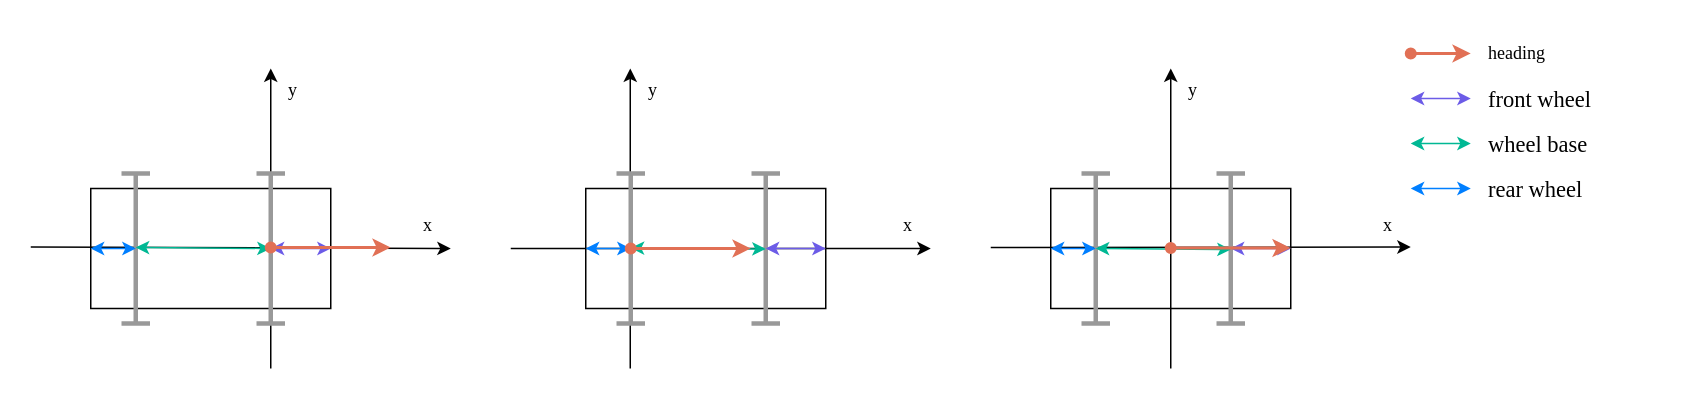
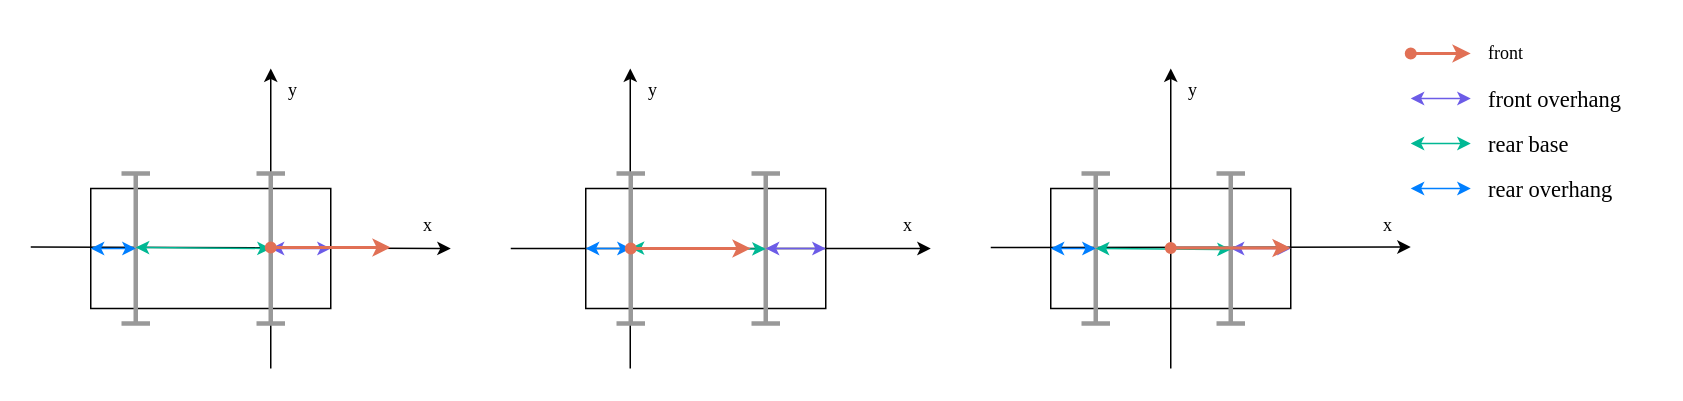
  <mxCell id="0" />
  <mxCell id="1" parent="0" />
  <mxCell id="2" value="" style="rounded=0;whiteSpace=wrap;html=1;fillColor=none;" vertex="1" parent="1"><mxGeometry x="390" y="125" width="160" height="80" as="geometry" /></mxCell>
  <mxCell id="3" value="" style="endArrow=classic;html=1;rounded=0;" edge="1" parent="1"><mxGeometry width="50" height="50" relative="1" as="geometry"><mxPoint x="20" y="164" as="sourcePoint" /><mxPoint x="300" y="165" as="targetPoint" /></mxGeometry></mxCell>
  <mxCell id="4" value="" style="endArrow=classic;html=1;rounded=0;" edge="1" parent="1"><mxGeometry width="50" height="50" relative="1" as="geometry"><mxPoint x="340" y="165" as="sourcePoint" /><mxPoint x="620" y="165" as="targetPoint" /></mxGeometry></mxCell>
  <mxCell id="5" value="" style="endArrow=classic;html=1;rounded=0;" edge="1" parent="1"><mxGeometry width="50" height="50" relative="1" as="geometry"><mxPoint x="660" y="164.33" as="sourcePoint" /><mxPoint x="940" y="164" as="targetPoint" /></mxGeometry></mxCell>
  <mxCell id="6" value="" style="endArrow=classic;html=1;rounded=0;" edge="1" parent="1"><mxGeometry width="50" height="50" relative="1" as="geometry"><mxPoint x="180" y="245" as="sourcePoint" /><mxPoint x="180" y="45" as="targetPoint" /></mxGeometry></mxCell>
  <mxCell id="7" value="" style="endArrow=classic;html=1;rounded=0;" edge="1" parent="1"><mxGeometry width="50" height="50" relative="1" as="geometry"><mxPoint x="419.67" y="245" as="sourcePoint" /><mxPoint x="419.67" y="45" as="targetPoint" /></mxGeometry></mxCell>
  <mxCell id="8" value="" style="endArrow=classic;html=1;rounded=0;" edge="1" parent="1"><mxGeometry width="50" height="50" relative="1" as="geometry"><mxPoint x="780" y="245" as="sourcePoint" /><mxPoint x="780" y="45" as="targetPoint" /></mxGeometry></mxCell>
  <mxCell id="9" value="" style="rounded=0;whiteSpace=wrap;html=1;fillColor=none;" vertex="1" parent="1"><mxGeometry x="60" y="125" width="160" height="80" as="geometry" /></mxCell>
  <mxCell id="10" value="x" style="text;html=1;strokeColor=none;fillColor=none;align=center;verticalAlign=middle;whiteSpace=wrap;rounded=0;fontFamily=Times New Roman;" vertex="1" parent="1"><mxGeometry x="270" y="135" width="30" height="30" as="geometry" /></mxCell>
  <mxCell id="11" value="x" style="text;html=1;strokeColor=none;fillColor=none;align=center;verticalAlign=middle;whiteSpace=wrap;rounded=0;fontFamily=Times New Roman;" vertex="1" parent="1"><mxGeometry x="590" y="135" width="30" height="30" as="geometry" /></mxCell>
  <mxCell id="12" value="x" style="text;html=1;strokeColor=none;fillColor=none;align=center;verticalAlign=middle;whiteSpace=wrap;rounded=0;fontFamily=Times New Roman;" vertex="1" parent="1"><mxGeometry x="910" y="135" width="30" height="30" as="geometry" /></mxCell>
  <mxCell id="13" value="" style="rounded=0;whiteSpace=wrap;html=1;fillColor=none;" vertex="1" parent="1"><mxGeometry x="700" y="125" width="160" height="80" as="geometry" /></mxCell>
  <mxCell id="14" value="" style="endArrow=baseDash;html=1;rounded=0;entryX=0.25;entryY=0;entryDx=0;entryDy=0;strokeColor=#999999;startArrow=baseDash;startFill=0;endFill=0;strokeWidth=3;endSize=15;startSize=15;" edge="1" parent="1"><mxGeometry width="50" height="50" relative="1" as="geometry"><mxPoint x="90" y="215" as="sourcePoint" /><mxPoint x="90" y="115" as="targetPoint" /></mxGeometry></mxCell>
  <mxCell id="15" value="" style="endArrow=baseDash;html=1;rounded=0;entryX=0.25;entryY=0;entryDx=0;entryDy=0;strokeColor=#999999;startArrow=baseDash;startFill=0;endFill=0;strokeWidth=3;endSize=15;startSize=15;" edge="1" parent="1"><mxGeometry width="50" height="50" relative="1" as="geometry"><mxPoint x="180" y="215" as="sourcePoint" /><mxPoint x="180" y="115" as="targetPoint" /></mxGeometry></mxCell>
  <mxCell id="16" value="y" style="text;html=1;strokeColor=none;fillColor=none;align=center;verticalAlign=middle;whiteSpace=wrap;rounded=0;fontFamily=Times New Roman;" vertex="1" parent="1"><mxGeometry x="180" y="45" width="30" height="30" as="geometry" /></mxCell>
  <mxCell id="17" value="y" style="text;html=1;strokeColor=none;fillColor=none;align=center;verticalAlign=middle;whiteSpace=wrap;rounded=0;fontFamily=Times New Roman;" vertex="1" parent="1"><mxGeometry x="420" y="45" width="30" height="30" as="geometry" /></mxCell>
  <mxCell id="18" value="y" style="text;html=1;strokeColor=none;fillColor=none;align=center;verticalAlign=middle;whiteSpace=wrap;rounded=0;fontFamily=Times New Roman;" vertex="1" parent="1"><mxGeometry x="780" y="45" width="30" height="30" as="geometry" /></mxCell>
  <mxCell id="19" value="" style="endArrow=baseDash;html=1;rounded=0;entryX=0.25;entryY=0;entryDx=0;entryDy=0;strokeColor=#999999;startArrow=baseDash;startFill=0;endFill=0;strokeWidth=3;endSize=15;startSize=15;" edge="1" parent="1"><mxGeometry width="50" height="50" relative="1" as="geometry"><mxPoint x="420" y="215" as="sourcePoint" /><mxPoint x="420" y="115" as="targetPoint" /></mxGeometry></mxCell>
  <mxCell id="20" value="" style="endArrow=baseDash;html=1;rounded=0;entryX=0.25;entryY=0;entryDx=0;entryDy=0;strokeColor=#999999;startArrow=baseDash;startFill=0;endFill=0;strokeWidth=3;endSize=15;startSize=15;" edge="1" parent="1"><mxGeometry width="50" height="50" relative="1" as="geometry"><mxPoint x="510" y="215" as="sourcePoint" /><mxPoint x="510" y="115" as="targetPoint" /></mxGeometry></mxCell>
  <mxCell id="21" value="" style="endArrow=baseDash;html=1;rounded=0;entryX=0.25;entryY=0;entryDx=0;entryDy=0;strokeColor=#999999;startArrow=baseDash;startFill=0;endFill=0;strokeWidth=3;endSize=15;startSize=15;" edge="1" parent="1"><mxGeometry width="50" height="50" relative="1" as="geometry"><mxPoint x="730" y="215" as="sourcePoint" /><mxPoint x="730" y="115" as="targetPoint" /></mxGeometry></mxCell>
  <mxCell id="22" value="" style="endArrow=baseDash;html=1;rounded=0;entryX=0.25;entryY=0;entryDx=0;entryDy=0;strokeColor=#999999;startArrow=baseDash;startFill=0;endFill=0;strokeWidth=3;endSize=15;startSize=15;" edge="1" parent="1"><mxGeometry width="50" height="50" relative="1" as="geometry"><mxPoint x="820" y="215" as="sourcePoint" /><mxPoint x="820" y="115" as="targetPoint" /></mxGeometry></mxCell>
  <mxCell id="23" value="" style="endArrow=classic;html=1;rounded=0;strokeColor=#E17055;startArrow=oval;startFill=1;strokeWidth=2;" edge="1" parent="1"><mxGeometry width="50" height="50" relative="1" as="geometry"><mxPoint x="940" y="35" as="sourcePoint" /><mxPoint x="980" y="35" as="targetPoint" /></mxGeometry></mxCell>
- <mxCell id="24" value="&lt;font style=&quot;font-size: 12px;&quot;&gt;heading&lt;/font&gt;" style="text;html=1;strokeColor=none;fillColor=none;align=left;verticalAlign=middle;whiteSpace=wrap;rounded=0;fontFamily=Times New Roman;fontSize=12;" vertex="1" parent="1"><mxGeometry x="990" y="20" width="60" height="30" as="geometry" /></mxCell>
+ <mxCell id="24" value="&lt;font style=&quot;font-size: 12px;&quot;&gt;front&lt;/font&gt;" style="text;html=1;strokeColor=none;fillColor=none;align=left;verticalAlign=middle;whiteSpace=wrap;rounded=0;fontFamily=Times New Roman;fontSize=12;" vertex="1" parent="1"><mxGeometry x="990" y="20" width="60" height="30" as="geometry" /></mxCell>
  <mxCell id="25" value="" style="endArrow=classic;startArrow=classic;html=1;rounded=0;fontColor=#007FFF;strokeColor=#007FFF;" edge="1" parent="1"><mxGeometry width="50" height="50" relative="1" as="geometry"><mxPoint x="60" y="165" as="sourcePoint" /><mxPoint x="90" y="165" as="targetPoint" /></mxGeometry></mxCell>
  <mxCell id="26" value="" style="endArrow=classic;startArrow=classic;html=1;rounded=0;fontColor=#007FFF;strokeColor=#007FFF;" edge="1" parent="1"><mxGeometry width="50" height="50" relative="1" as="geometry"><mxPoint x="390" y="165" as="sourcePoint" /><mxPoint x="420" y="165" as="targetPoint" /></mxGeometry></mxCell>
  <mxCell id="27" value="" style="endArrow=classic;startArrow=classic;html=1;rounded=0;fontColor=#007FFF;strokeColor=#007FFF;" edge="1" parent="1"><mxGeometry width="50" height="50" relative="1" as="geometry"><mxPoint x="700" y="165" as="sourcePoint" /><mxPoint x="730" y="165" as="targetPoint" /></mxGeometry></mxCell>
  <mxCell id="28" value="" style="endArrow=classic;startArrow=classic;html=1;rounded=0;fontColor=#007FFF;strokeColor=#007FFF;" edge="1" parent="1"><mxGeometry width="50" height="50" relative="1" as="geometry"><mxPoint x="940" y="125" as="sourcePoint" /><mxPoint x="980" y="125" as="targetPoint" /></mxGeometry></mxCell>
- <mxCell id="29" value="&lt;font style=&quot;font-size: 15px;&quot;&gt;rear wheel&lt;/font&gt;" style="text;html=1;strokeColor=none;fillColor=none;align=left;verticalAlign=top;whiteSpace=wrap;rounded=0;fontFamily=Times New Roman;" vertex="1" parent="1"><mxGeometry x="990" y="110" width="110" height="30" as="geometry" /></mxCell>
+ <mxCell id="29" value="&lt;font style=&quot;font-size: 15px;&quot;&gt;rear overhang&lt;/font&gt;" style="text;html=1;strokeColor=none;fillColor=none;align=left;verticalAlign=top;whiteSpace=wrap;rounded=0;fontFamily=Times New Roman;" vertex="1" parent="1"><mxGeometry x="990" y="110" width="110" height="30" as="geometry" /></mxCell>
  <mxCell id="30" value="" style="endArrow=classic;startArrow=classic;html=1;rounded=0;strokeColor=#00B894;" edge="1" parent="1"><mxGeometry width="50" height="50" relative="1" as="geometry"><mxPoint x="90" y="164.33" as="sourcePoint" /><mxPoint x="180" y="165" as="targetPoint" /></mxGeometry></mxCell>
  <mxCell id="31" value="" style="endArrow=classic;startArrow=classic;html=1;rounded=0;strokeColor=#00B894;" edge="1" parent="1"><mxGeometry width="50" height="50" relative="1" as="geometry"><mxPoint x="420" y="164.67" as="sourcePoint" /><mxPoint x="510" y="165.34" as="targetPoint" /></mxGeometry></mxCell>
  <mxCell id="32" value="" style="endArrow=classic;startArrow=classic;html=1;rounded=0;strokeColor=#00B894;" edge="1" parent="1"><mxGeometry width="50" height="50" relative="1" as="geometry"><mxPoint x="730" y="165" as="sourcePoint" /><mxPoint x="820" y="165.67" as="targetPoint" /></mxGeometry></mxCell>
  <mxCell id="33" value="" style="endArrow=classic;html=1;rounded=0;strokeColor=#E17055;startArrow=oval;startFill=1;strokeWidth=2;" edge="1" parent="1"><mxGeometry width="50" height="50" relative="1" as="geometry"><mxPoint x="420" y="165" as="sourcePoint" /><mxPoint x="500" y="165" as="targetPoint" /></mxGeometry></mxCell>
  <mxCell id="34" value="" style="endArrow=classic;startArrow=classic;html=1;rounded=0;strokeColor=#00B894;" edge="1" parent="1"><mxGeometry width="50" height="50" relative="1" as="geometry"><mxPoint x="940" y="95" as="sourcePoint" /><mxPoint x="980" y="95" as="targetPoint" /></mxGeometry></mxCell>
- <mxCell id="35" value="&lt;font style=&quot;font-size: 15px;&quot;&gt;wheel base&lt;/font&gt;" style="text;html=1;strokeColor=none;fillColor=none;align=left;verticalAlign=top;whiteSpace=wrap;rounded=0;fontFamily=Times New Roman;" vertex="1" parent="1"><mxGeometry x="990" y="80" width="110" height="30" as="geometry" /></mxCell>
+ <mxCell id="35" value="&lt;font style=&quot;font-size: 15px;&quot;&gt;rear base&lt;/font&gt;" style="text;html=1;strokeColor=none;fillColor=none;align=left;verticalAlign=top;whiteSpace=wrap;rounded=0;fontFamily=Times New Roman;" vertex="1" parent="1"><mxGeometry x="990" y="80" width="110" height="30" as="geometry" /></mxCell>
  <mxCell id="36" value="" style="endArrow=classic;startArrow=classic;html=1;rounded=0;strokeColor=#6C5CE7;" edge="1" parent="1"><mxGeometry width="50" height="50" relative="1" as="geometry"><mxPoint x="180" y="165" as="sourcePoint" /><mxPoint x="220" y="165" as="targetPoint" /></mxGeometry></mxCell>
  <mxCell id="37" value="" style="endArrow=classic;startArrow=classic;html=1;rounded=0;strokeColor=#6C5CE7;" edge="1" parent="1"><mxGeometry width="50" height="50" relative="1" as="geometry"><mxPoint x="510" y="165" as="sourcePoint" /><mxPoint x="550" y="165" as="targetPoint" /></mxGeometry></mxCell>
  <mxCell id="38" value="" style="endArrow=classic;startArrow=classic;html=1;rounded=0;strokeColor=#6C5CE7;" edge="1" parent="1"><mxGeometry width="50" height="50" relative="1" as="geometry"><mxPoint x="820" y="165" as="sourcePoint" /><mxPoint x="860" y="165" as="targetPoint" /></mxGeometry></mxCell>
  <mxCell id="39" value="" style="endArrow=classic;startArrow=classic;html=1;rounded=0;strokeColor=#6C5CE7;" edge="1" parent="1"><mxGeometry width="50" height="50" relative="1" as="geometry"><mxPoint x="940" y="65" as="sourcePoint" /><mxPoint x="980" y="65" as="targetPoint" /></mxGeometry></mxCell>
  <mxCell id="40" value="" style="endArrow=classic;html=1;rounded=0;strokeColor=#E17055;startArrow=oval;startFill=1;strokeWidth=2;" edge="1" parent="1"><mxGeometry width="50" height="50" relative="1" as="geometry"><mxPoint x="180" y="164.33" as="sourcePoint" /><mxPoint x="260" y="164.33" as="targetPoint" /></mxGeometry></mxCell>
  <mxCell id="41" value="" style="endArrow=classic;html=1;rounded=0;strokeColor=#E17055;startArrow=oval;startFill=1;strokeWidth=2;" edge="1" parent="1"><mxGeometry width="50" height="50" relative="1" as="geometry"><mxPoint x="780" y="164.67" as="sourcePoint" /><mxPoint x="860" y="164.67" as="targetPoint" /></mxGeometry></mxCell>
- <mxCell id="42" value="&lt;font style=&quot;font-size: 15px;&quot;&gt;front wheel&lt;/font&gt;" style="text;html=1;strokeColor=none;fillColor=none;align=left;verticalAlign=top;whiteSpace=wrap;rounded=0;fontFamily=Times New Roman;" vertex="1" parent="1"><mxGeometry x="990" y="50" width="110" height="30" as="geometry" /></mxCell>
+ <mxCell id="42" value="&lt;font style=&quot;font-size: 15px;&quot;&gt;front overhang&lt;/font&gt;" style="text;html=1;strokeColor=none;fillColor=none;align=left;verticalAlign=top;whiteSpace=wrap;rounded=0;fontFamily=Times New Roman;" vertex="1" parent="1"><mxGeometry x="990" y="50" width="110" height="30" as="geometry" /></mxCell>
